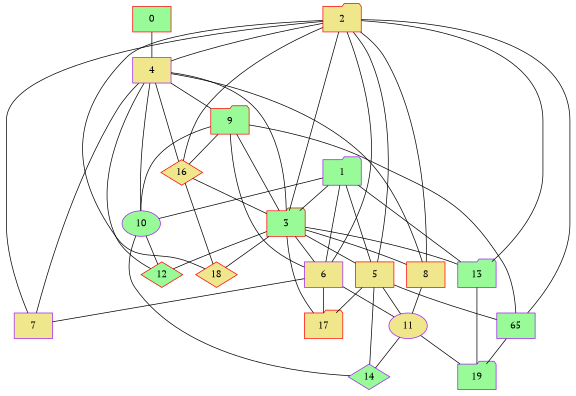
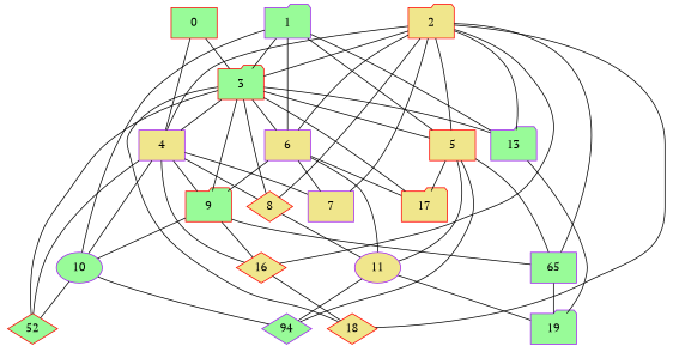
  strict graph {
    fontname="PT Serif"
    node [color=red fillcolor=palegreen fontname="PT Serif" shape=folder style=filled]
    edge [fontname="PT Serif"]
    0 [shape=box]
    3
    4 [color=purple fillcolor=khaki shape=box]
    5 [fillcolor=khaki shape=box]
    6 [color=purple fillcolor=khaki shape=box]
    13 [color=purple]
-   8 [fillcolor=khaki shape=box]
+   8 [fillcolor=khaki shape=diamond]
    18 [fillcolor=khaki shape=diamond]
    9
-   12 [shape=diamond]
+   12 [shape=diamond label=52]
    17 [fillcolor=khaki]
    10 [color=purple shape=ellipse]
    7 [color=purple fillcolor=khaki shape=box]
    16 [fillcolor=khaki shape=diamond]
    n15 [color=purple label=65 shape=box]
    11 [color=purple fillcolor=khaki shape=ellipse]
-   14 [color=purple shape=diamond]
+   14 [color=purple shape=diamond label=94]
    19 [color=purple]
    1 [color=purple]
    2 [fillcolor=khaki]
-   16 -- 3
+   0 -- 3
    0 -- 4
    3 -- 4
    3 -- 5
    3 -- 6
    3 -- 13
    3 -- 8
    3 -- 18
    3 -- 9
    3 -- 12
    3 -- 17
    4 -- 8
    4 -- 9
    4 -- 12
    4 -- 10
    4 -- 7
    4 -- 16
    5 -- 17
    5 -- n15
    5 -- 11
    5 -- 14
    6 -- 9
    6 -- 17
    6 -- 7
    6 -- 11
    13 -- 19
    8 -- 11
    9 -- 10
    9 -- 16
    9 -- n15
    10 -- 12
    10 -- 14
    16 -- 18
    n15 -- 19
    11 -- 14
    11 -- 19
    1 -- 3
    1 -- 5
    1 -- 6
    1 -- 13
    1 -- 10
    2 -- 3
    2 -- 4
    2 -- 5
    2 -- 6
    2 -- 13
    2 -- 8
    2 -- 18
    2 -- 7
    2 -- 16
    2 -- n15
  }
